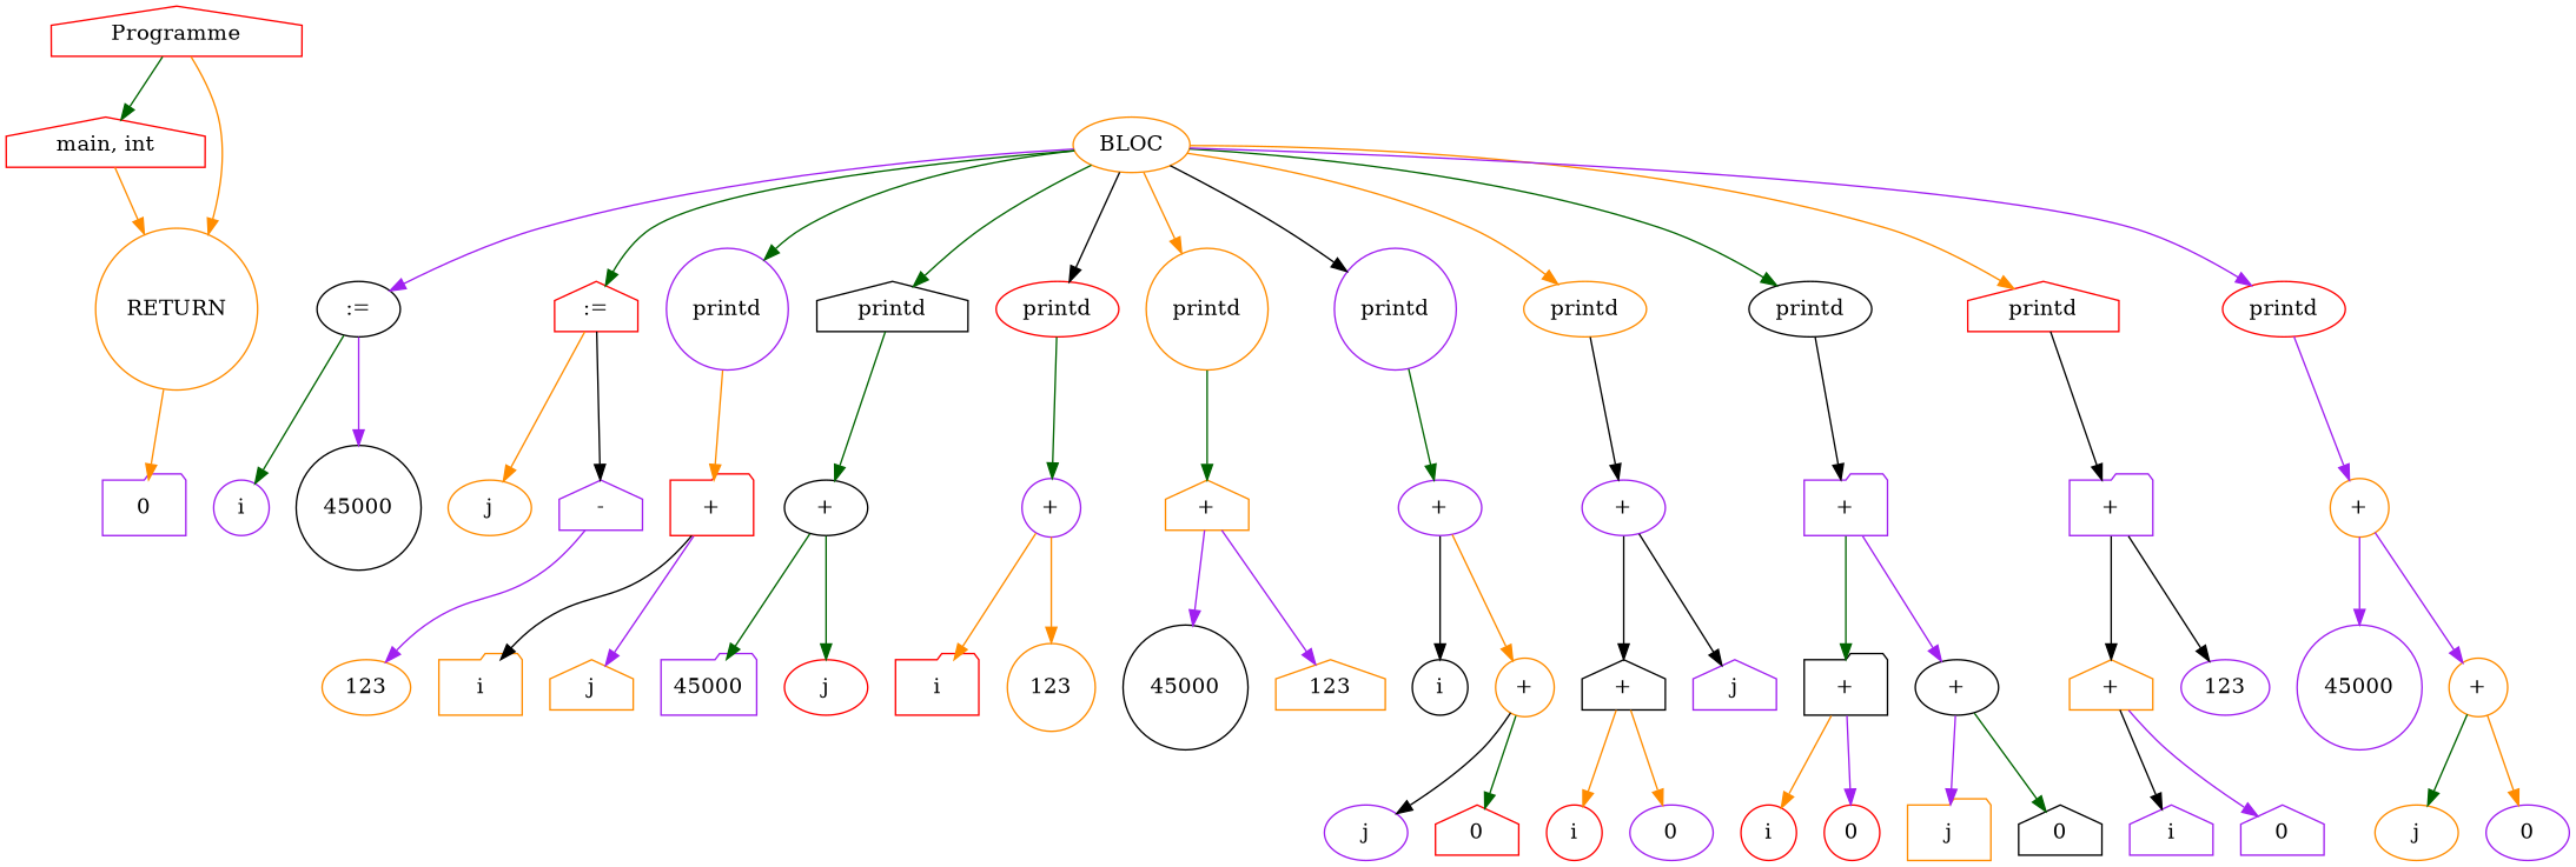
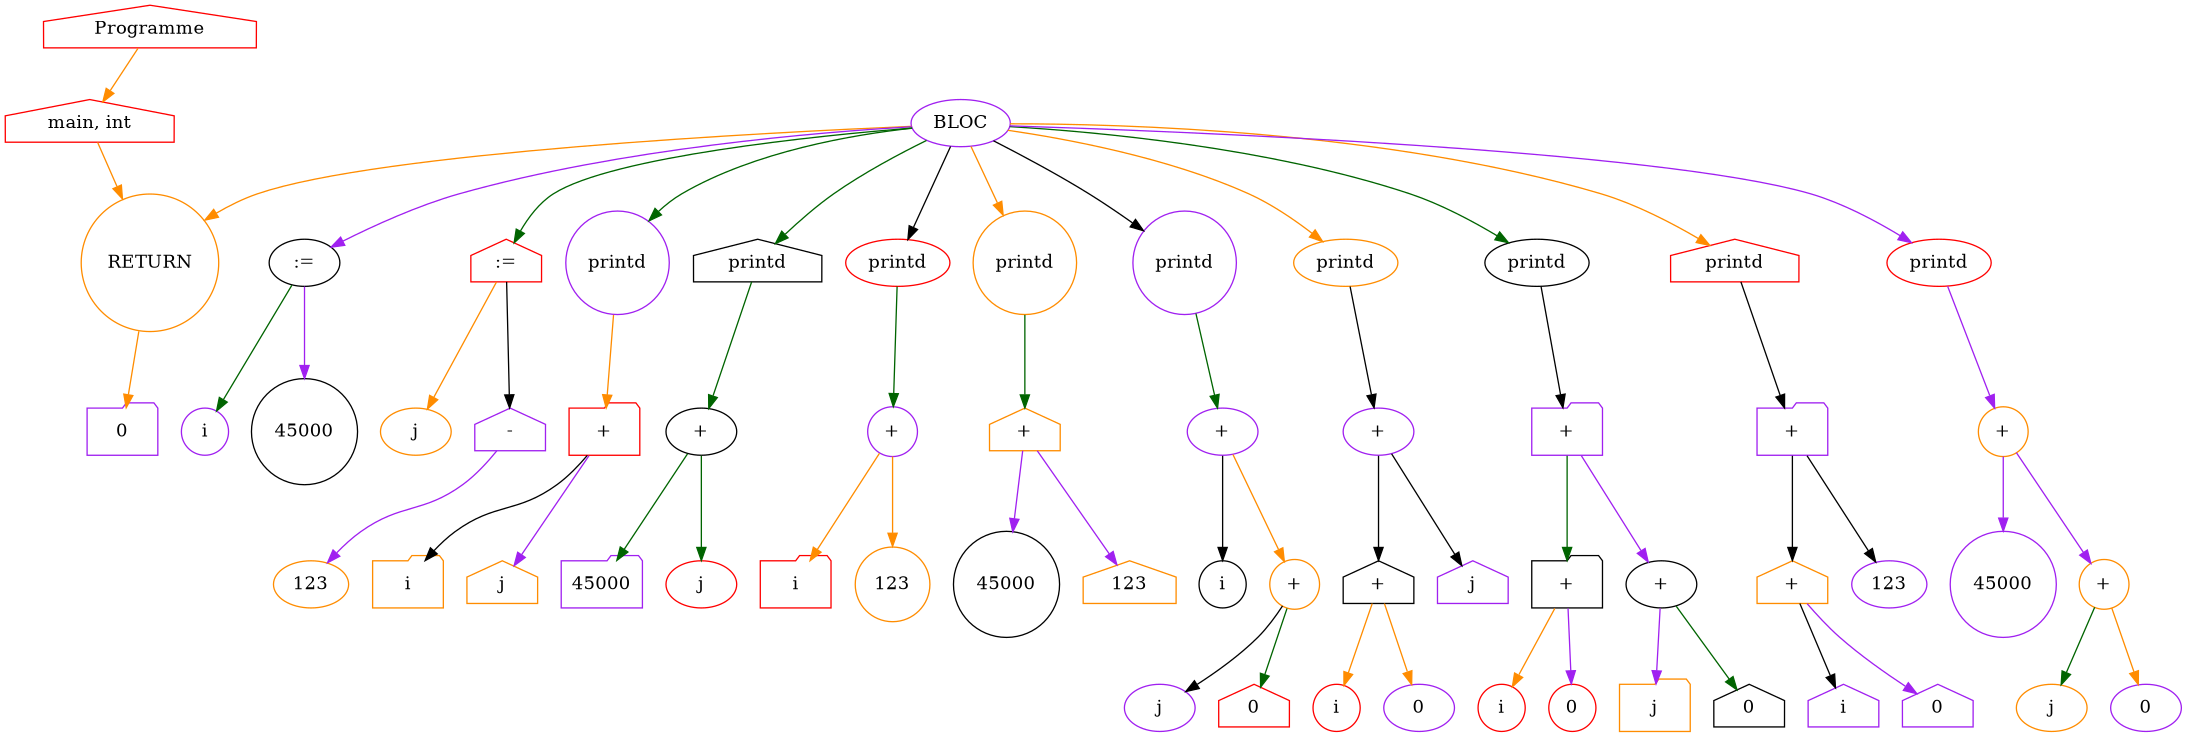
  digraph {
    fontname="DejaVu Serif"
    node [color=purple fontname="DejaVu Serif" shape=ellipse]
    edge [color=darkgreen fontname="DejaVu Serif"]
    n1 [color=red label=Programme shape=house]
    n2 [color=red label="main, int" shape=house]
    n3 [color=darkorange label=RETURN shape=circle]
-   n4 [color=darkorange label=BLOC]
+   n4 [label=BLOC]
    n5 [color=black label=":="]
    n6 [color=red label=":=" shape=house]
    n7 [label=printd shape=circle]
    n8 [color=black label=printd shape=house]
    n9 [color=red label=printd]
    n10 [color=darkorange label=printd shape=circle]
    n11 [label=printd shape=circle]
    n12 [color=darkorange label=printd]
    n13 [color=black label=printd]
    n14 [color=red label=printd shape=house]
    n15 [color=red label=printd]
    n16 [label=i shape=circle]
    n17 [color=black label=45000 shape=circle]
    n18 [color=darkorange label=j]
    n19 [label="-" shape=house]
    n20 [color=red label="+" shape=folder]
    n21 [color=black label="+"]
    n22 [label="+" shape=circle]
    n23 [color=darkorange label="+" shape=house]
    n24 [label="+"]
    n25 [label="+"]
    n26 [label="+" shape=folder]
    n27 [label="+" shape=folder]
    n28 [color=darkorange label="+" shape=circle]
    n29 [label=0 shape=folder]
    n30 [color=darkorange label=123]
    n31 [color=darkorange label=i shape=folder]
    n32 [color=darkorange label=j shape=house]
    n33 [label=45000 shape=folder]
    n34 [color=red label=j]
    n35 [color=red label=i shape=folder]
    n36 [color=darkorange label=123 shape=circle]
    n37 [color=black label=45000 shape=circle]
    n38 [color=darkorange label=123 shape=house]
    n39 [color=black label=i shape=circle]
    n40 [color=darkorange label="+" shape=circle]
    n41 [label=j]
    n42 [color=red label=0 shape=house]
    n43 [color=black label="+" shape=house]
    n44 [label=j shape=house]
    n45 [color=red label=i shape=circle]
    n46 [label=0]
    n47 [color=black label="+" shape=folder]
    n48 [color=black label="+"]
    n49 [color=red label=i shape=circle]
    n50 [color=red label=0 shape=circle]
    n51 [color=darkorange label=j shape=folder]
    n52 [color=black label=0 shape=house]
    n53 [color=darkorange label="+" shape=house]
    n54 [label=123]
    n55 [label=i shape=house]
    n56 [label=0 shape=house]
    n57 [label=45000 shape=circle]
    n58 [color=darkorange label="+" shape=circle]
    n59 [color=darkorange label=j]
    n60 [label=0]
-   n1 -> n2
+   n1 -> n2 [color=darkorange]
    n2 -> n3 [color=darkorange]
    n3 -> n29 [color=darkorange]
-   n1 -> n3 [color=darkorange]
+   n4 -> n3 [color=darkorange]
    n4 -> n5 [color=purple]
    n4 -> n6
    n4 -> n7
    n4 -> n8
    n4 -> n9 [color=black]
    n4 -> n10 [color=darkorange]
    n4 -> n11 [color=black]
    n4 -> n12 [color=darkorange]
    n4 -> n13
    n4 -> n14 [color=darkorange]
    n4 -> n15 [color=purple]
    n5 -> n16
    n5 -> n17 [color=purple]
    n6 -> n18 [color=darkorange]
    n6 -> n19 [color=black]
    n7 -> n20 [color=darkorange]
    n8 -> n21
    n9 -> n22
    n10 -> n23
    n11 -> n24
    n12 -> n25 [color=black]
    n13 -> n26 [color=black]
    n14 -> n27 [color=black]
    n15 -> n28 [color=purple]
    n19 -> n30 [color=purple]
    n20 -> n31 [color=black]
    n20 -> n32 [color=purple]
    n21 -> n33
    n21 -> n34
    n22 -> n35 [color=darkorange]
    n22 -> n36 [color=darkorange]
    n23 -> n37 [color=purple]
    n23 -> n38 [color=purple]
    n24 -> n39 [color=black]
    n24 -> n40 [color=darkorange]
    n25 -> n43 [color=black]
    n25 -> n44 [color=black]
    n26 -> n47
    n26 -> n48 [color=purple]
    n27 -> n53 [color=black]
    n27 -> n54 [color=black]
    n28 -> n57 [color=purple]
    n28 -> n58 [color=purple]
    n40 -> n41 [color=black]
    n40 -> n42
    n43 -> n45 [color=darkorange]
    n43 -> n46 [color=darkorange]
    n47 -> n49 [color=darkorange]
    n47 -> n50 [color=purple]
    n48 -> n51 [color=purple]
    n48 -> n52
    n53 -> n55 [color=black]
    n53 -> n56 [color=purple]
    n58 -> n59
    n58 -> n60 [color=darkorange]
  }
